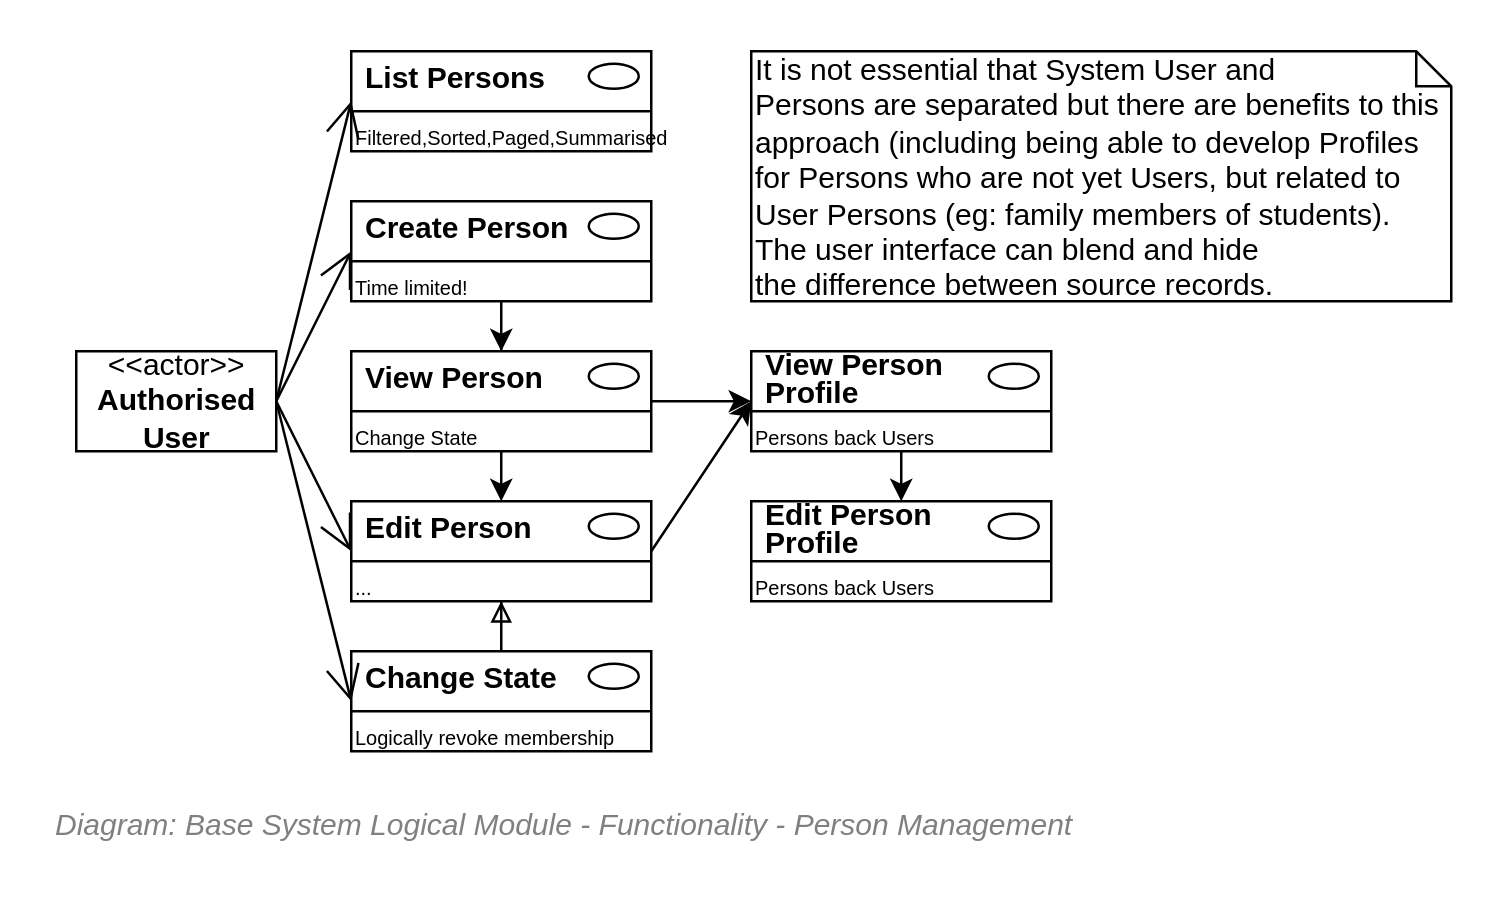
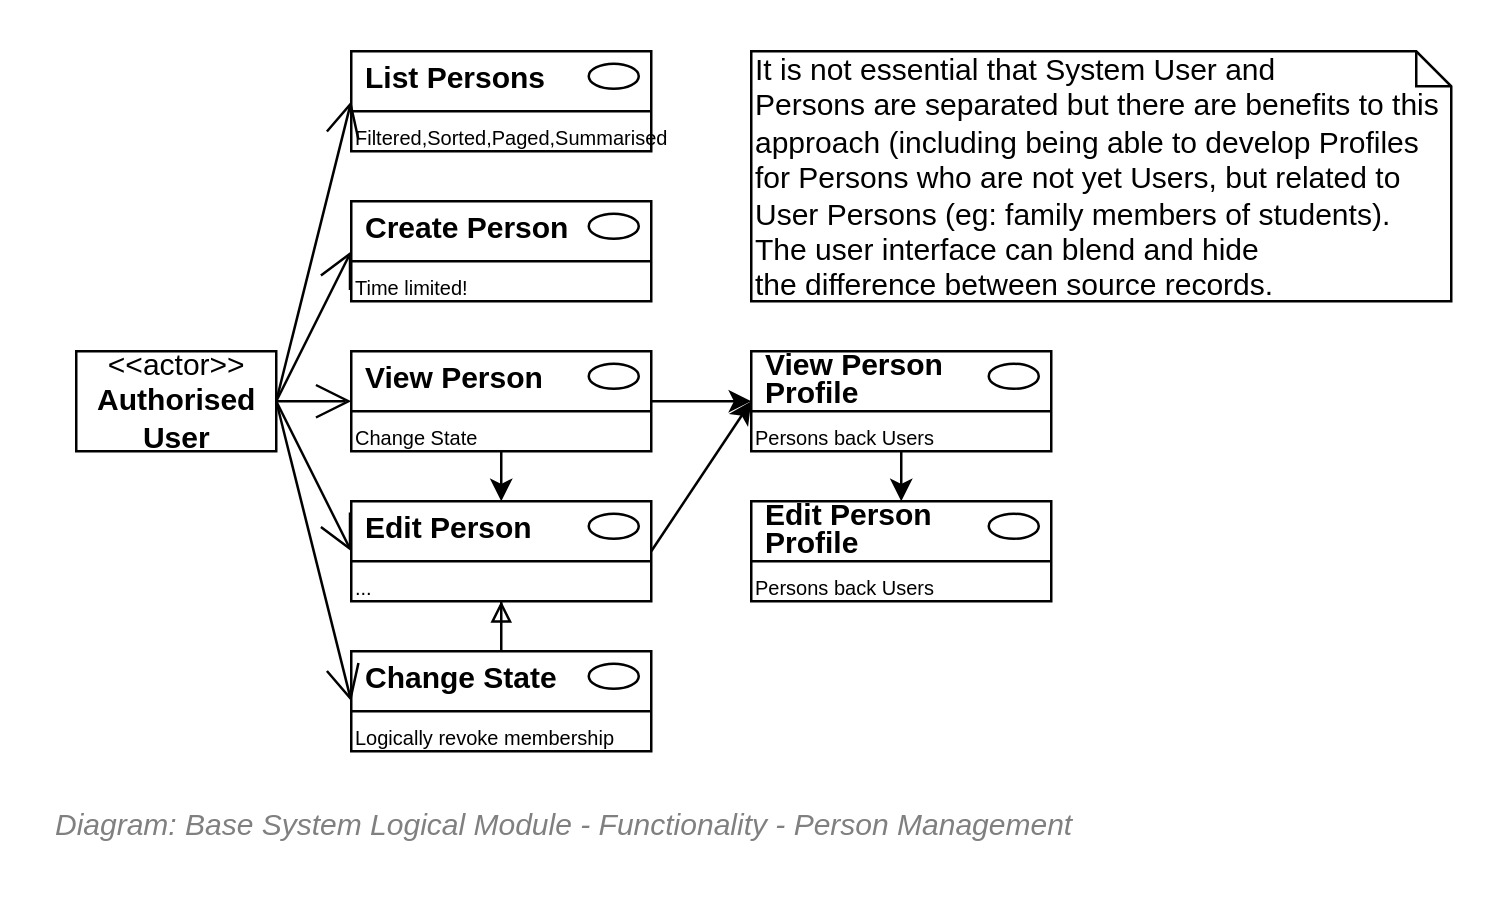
  <mxCell id="0" />
  <mxCell id="1" value="Diagram/Use Cases" parent="0" />
  <mxCell id="2" value="&amp;lt;&amp;lt;actor&amp;gt;&amp;gt;&lt;br&gt;&lt;b&gt;Authorised&lt;br&gt;User&lt;br&gt;&lt;/b&gt;" style="text;html=1;align=center;verticalAlign=middle;dashed=0;fillColor=#ffffff;strokeColor=#000000;" parent="1" vertex="1"><mxGeometry x="30" y="140" width="80" height="40" as="geometry" /></mxCell>
  <mxCell id="3" value="" style="fontStyle=1;align=left;verticalAlign=top;childLayout=stackLayout;horizontal=1;horizontalStack=0;resizeParent=1;resizeParentMax=0;resizeLast=0;marginBottom=0;" parent="1" vertex="1"><mxGeometry x="140" y="80" width="120" height="40" as="geometry" /></mxCell>
  <mxCell id="4" value="&lt;p style=&quot;line-height: 0.9;&quot;&gt;Create Person&lt;/p&gt;" style="html=1;align=left;spacingLeft=4;verticalAlign=middle;strokeColor=none;fillColor=none;fontStyle=1;spacingTop=2;" parent="3" vertex="1"><mxGeometry width="120" height="20" as="geometry" /></mxCell>
  <mxCell id="5" value="" style="shape=ellipse;" parent="4" vertex="1"><mxGeometry x="1" width="20" height="10" relative="1" as="geometry"><mxPoint x="-25" y="5" as="offset" /></mxGeometry></mxCell>
  <mxCell id="6" value="" style="line;strokeWidth=1;fillColor=none;align=left;verticalAlign=middle;spacingTop=-1;spacingLeft=3;spacingRight=3;rotatable=0;labelPosition=right;points=[];portConstraint=eastwest;" parent="3" vertex="1"><mxGeometry y="20" width="120" height="8" as="geometry" /></mxCell>
  <mxCell id="7" value="Time limited!" style="html=1;align=left;spacingLeft=4;verticalAlign=top;strokeColor=none;fillColor=none;fontSize=8;spacing=-2;" parent="3" vertex="1"><mxGeometry y="28" width="120" height="12" as="geometry" /></mxCell>
  <mxCell id="8" value="" style="endArrow=open;endFill=1;endSize=12;html=1;strokeColor=#000000;fontSize=12;entryX=0;entryY=1;entryDx=0;entryDy=0;exitX=1;exitY=0.5;exitDx=0;exitDy=0;" parent="1" source="2" target="4" edge="1"><mxGeometry width="160" relative="1" as="geometry"><mxPoint x="100" y="200" as="sourcePoint" /><mxPoint x="150" y="250" as="targetPoint" /></mxGeometry></mxCell>
  <mxCell id="9" value="" style="fontStyle=1;align=left;verticalAlign=top;childLayout=stackLayout;horizontal=1;horizontalStack=0;resizeParent=1;resizeParentMax=0;resizeLast=0;marginBottom=0;" parent="1" vertex="1"><mxGeometry x="140" y="140" width="120" height="40" as="geometry" /></mxCell>
  <mxCell id="10" value="&lt;p style=&quot;line-height: 0.9;&quot;&gt;View Person&lt;/p&gt;" style="html=1;align=left;spacingLeft=4;verticalAlign=middle;strokeColor=none;fillColor=none;fontStyle=1;spacingTop=2;" parent="9" vertex="1"><mxGeometry width="120" height="20" as="geometry" /></mxCell>
  <mxCell id="11" value="" style="shape=ellipse;" parent="10" vertex="1"><mxGeometry x="1" width="20" height="10" relative="1" as="geometry"><mxPoint x="-25" y="5" as="offset" /></mxGeometry></mxCell>
  <mxCell id="12" value="" style="line;strokeWidth=1;fillColor=none;align=left;verticalAlign=middle;spacingTop=-1;spacingLeft=3;spacingRight=3;rotatable=0;labelPosition=right;points=[];portConstraint=eastwest;" parent="9" vertex="1"><mxGeometry y="20" width="120" height="8" as="geometry" /></mxCell>
  <mxCell id="13" value="Change State" style="html=1;align=left;spacingLeft=4;verticalAlign=top;strokeColor=none;fillColor=none;fontSize=8;spacing=-2;" parent="9" vertex="1"><mxGeometry y="28" width="120" height="12" as="geometry" /></mxCell>
  <mxCell id="14" value="" style="fontStyle=1;align=left;verticalAlign=top;childLayout=stackLayout;horizontal=1;horizontalStack=0;resizeParent=1;resizeParentMax=0;resizeLast=0;marginBottom=0;" parent="1" vertex="1"><mxGeometry x="140" y="200" width="120" height="40" as="geometry" /></mxCell>
  <mxCell id="15" value="&lt;p style=&quot;line-height: 0.9;&quot;&gt;Edit Person&lt;/p&gt;" style="html=1;align=left;spacingLeft=4;verticalAlign=middle;strokeColor=none;fillColor=none;fontStyle=1;spacingTop=2;" parent="14" vertex="1"><mxGeometry width="120" height="20" as="geometry" /></mxCell>
  <mxCell id="16" value="" style="shape=ellipse;" parent="15" vertex="1"><mxGeometry x="1" width="20" height="10" relative="1" as="geometry"><mxPoint x="-25" y="5" as="offset" /></mxGeometry></mxCell>
  <mxCell id="17" value="" style="line;strokeWidth=1;fillColor=none;align=left;verticalAlign=middle;spacingTop=-1;spacingLeft=3;spacingRight=3;rotatable=0;labelPosition=right;points=[];portConstraint=eastwest;" parent="14" vertex="1"><mxGeometry y="20" width="120" height="8" as="geometry" /></mxCell>
  <mxCell id="18" value="..." style="html=1;align=left;spacingLeft=4;verticalAlign=top;strokeColor=none;fillColor=none;fontSize=8;spacing=-2;" parent="14" vertex="1"><mxGeometry y="28" width="120" height="12" as="geometry" /></mxCell>
+ <mxCell id="19" value="" style="endArrow=open;endFill=1;endSize=12;html=1;strokeColor=#000000;fontSize=12;entryX=0;entryY=1;entryDx=0;entryDy=0;exitX=1;exitY=0.5;exitDx=0;exitDy=0;" parent="1" source="2" target="10" edge="1"><mxGeometry width="160" relative="1" as="geometry"><mxPoint x="110" y="250" as="sourcePoint" /><mxPoint x="150" y="170" as="targetPoint" /></mxGeometry></mxCell>
  <mxCell id="20" value="" style="endArrow=open;endFill=1;endSize=12;html=1;strokeColor=#000000;fontSize=12;entryX=0;entryY=1;entryDx=0;entryDy=0;exitX=1;exitY=0.5;exitDx=0;exitDy=0;" parent="1" source="2" target="15" edge="1"><mxGeometry width="160" relative="1" as="geometry"><mxPoint x="100" y="240" as="sourcePoint" /><mxPoint x="100" y="330" as="targetPoint" /></mxGeometry></mxCell>
  <mxCell id="21" value="" style="fontStyle=1;align=left;verticalAlign=top;childLayout=stackLayout;horizontal=1;horizontalStack=0;resizeParent=1;resizeParentMax=0;resizeLast=0;marginBottom=0;" parent="1" vertex="1"><mxGeometry x="140" y="260" width="120" height="40" as="geometry" /></mxCell>
  <mxCell id="22" value="&lt;p style=&quot;line-height: 0.9;&quot;&gt;Change State&lt;/p&gt;" style="html=1;align=left;spacingLeft=4;verticalAlign=middle;strokeColor=none;fillColor=none;fontStyle=1;spacingTop=2;" parent="21" vertex="1"><mxGeometry width="120" height="20" as="geometry" /></mxCell>
  <mxCell id="23" value="" style="shape=ellipse;" parent="22" vertex="1"><mxGeometry x="1" width="20" height="10" relative="1" as="geometry"><mxPoint x="-25" y="5" as="offset" /></mxGeometry></mxCell>
  <mxCell id="24" value="" style="line;strokeWidth=1;fillColor=none;align=left;verticalAlign=middle;spacingTop=-1;spacingLeft=3;spacingRight=3;rotatable=0;labelPosition=right;points=[];portConstraint=eastwest;" parent="21" vertex="1"><mxGeometry y="20" width="120" height="8" as="geometry" /></mxCell>
  <mxCell id="25" value="Logically revoke membership" style="html=1;align=left;spacingLeft=4;verticalAlign=top;strokeColor=none;fillColor=none;fontSize=8;spacing=-2;" parent="21" vertex="1"><mxGeometry y="28" width="120" height="12" as="geometry" /></mxCell>
  <mxCell id="26" value="" style="endArrow=open;endFill=1;endSize=12;html=1;strokeColor=#000000;fontSize=12;entryX=0;entryY=1;entryDx=0;entryDy=0;exitX=1;exitY=0.5;exitDx=0;exitDy=0;" parent="1" source="2" target="22" edge="1"><mxGeometry width="160" relative="1" as="geometry"><mxPoint x="110" y="270" as="sourcePoint" /><mxPoint x="150" y="270" as="targetPoint" /></mxGeometry></mxCell>
- <mxCell id="27" style="edgeStyle=orthogonalEdgeStyle;rounded=0;orthogonalLoop=1;jettySize=auto;html=1;entryX=0.5;entryY=0;entryDx=0;entryDy=0;" parent="1" source="7" target="10" edge="1"><mxGeometry relative="1" as="geometry" /></mxCell>
  <mxCell id="28" style="edgeStyle=orthogonalEdgeStyle;rounded=0;orthogonalLoop=1;jettySize=auto;html=1;exitX=0.5;exitY=1;exitDx=0;exitDy=0;entryX=0.5;entryY=0;entryDx=0;entryDy=0;" parent="1" source="13" target="15" edge="1"><mxGeometry relative="1" as="geometry"><mxPoint x="200" y="220" as="targetPoint" /></mxGeometry></mxCell>
  <mxCell id="29" style="edgeStyle=orthogonalEdgeStyle;rounded=0;orthogonalLoop=1;jettySize=auto;html=1;entryX=0.5;entryY=1;entryDx=0;entryDy=0;endArrow=block;endFill=0;" parent="1" source="22" target="18" edge="1"><mxGeometry relative="1" as="geometry" /></mxCell>
  <mxCell id="30" value="" style="fontStyle=1;align=left;verticalAlign=top;childLayout=stackLayout;horizontal=1;horizontalStack=0;resizeParent=1;resizeParentMax=0;resizeLast=0;marginBottom=0;" parent="1" vertex="1"><mxGeometry x="300" y="200" width="120" height="40" as="geometry" /></mxCell>
  <mxCell id="31" value="&lt;p style=&quot;line-height: 0.9;&quot;&gt;Edit Person&lt;br&gt;Profile&lt;/p&gt;" style="html=1;align=left;spacingLeft=4;verticalAlign=middle;strokeColor=none;fillColor=none;fontStyle=1;spacingTop=2;" parent="30" vertex="1"><mxGeometry width="120" height="20" as="geometry" /></mxCell>
  <mxCell id="32" value="" style="shape=ellipse;" parent="31" vertex="1"><mxGeometry x="1" width="20" height="10" relative="1" as="geometry"><mxPoint x="-25" y="5" as="offset" /></mxGeometry></mxCell>
  <mxCell id="33" value="" style="line;strokeWidth=1;fillColor=none;align=left;verticalAlign=middle;spacingTop=-1;spacingLeft=3;spacingRight=3;rotatable=0;labelPosition=right;points=[];portConstraint=eastwest;" parent="30" vertex="1"><mxGeometry y="20" width="120" height="8" as="geometry" /></mxCell>
  <mxCell id="34" value="Persons back Users" style="html=1;align=left;spacingLeft=4;verticalAlign=top;strokeColor=none;fillColor=none;fontSize=8;spacing=-2;" parent="30" vertex="1"><mxGeometry y="28" width="120" height="12" as="geometry" /></mxCell>
  <mxCell id="35" value="" style="fontStyle=1;align=left;verticalAlign=top;childLayout=stackLayout;horizontal=1;horizontalStack=0;resizeParent=1;resizeParentMax=0;resizeLast=0;marginBottom=0;" parent="1" vertex="1"><mxGeometry x="300" y="140" width="120" height="40" as="geometry" /></mxCell>
  <mxCell id="36" value="&lt;p style=&quot;line-height: 0.9;&quot;&gt;View Person&lt;br&gt;Profile&lt;/p&gt;" style="html=1;align=left;spacingLeft=4;verticalAlign=middle;strokeColor=none;fillColor=none;fontStyle=1;spacingTop=2;" parent="35" vertex="1"><mxGeometry width="120" height="20" as="geometry" /></mxCell>
  <mxCell id="37" value="" style="shape=ellipse;" parent="36" vertex="1"><mxGeometry x="1" width="20" height="10" relative="1" as="geometry"><mxPoint x="-25" y="5" as="offset" /></mxGeometry></mxCell>
  <mxCell id="38" value="" style="line;strokeWidth=1;fillColor=none;align=left;verticalAlign=middle;spacingTop=-1;spacingLeft=3;spacingRight=3;rotatable=0;labelPosition=right;points=[];portConstraint=eastwest;" parent="35" vertex="1"><mxGeometry y="20" width="120" height="8" as="geometry" /></mxCell>
  <mxCell id="39" value="Persons back Users" style="html=1;align=left;spacingLeft=4;verticalAlign=top;strokeColor=none;fillColor=none;fontSize=8;spacing=-2;" parent="35" vertex="1"><mxGeometry y="28" width="120" height="12" as="geometry" /></mxCell>
  <mxCell id="40" style="edgeStyle=none;rounded=0;orthogonalLoop=1;jettySize=auto;html=1;entryX=0;entryY=1;entryDx=0;entryDy=0;" parent="1" target="36" edge="1"><mxGeometry relative="1" as="geometry"><mxPoint x="260" y="160" as="sourcePoint" /></mxGeometry></mxCell>
  <mxCell id="41" value="It is not essential that System User and &lt;br&gt;Persons are separated but there are benefits to this approach (including being able to develop Profiles&lt;br&gt;for Persons who are not yet Users, but related to User Persons (eg: family members of students).&lt;br&gt;The user interface can blend and hide &lt;br&gt;the difference between source records." style="shape=note;whiteSpace=wrap;html=1;size=14;verticalAlign=top;align=left;spacingTop=-6;strokeWidth=1;fillColor=none;fontSize=12;" parent="1" vertex="1"><mxGeometry x="300" y="20" width="280" height="100" as="geometry" /></mxCell>
  <mxCell id="42" value="" style="fontStyle=1;align=left;verticalAlign=top;childLayout=stackLayout;horizontal=1;horizontalStack=0;resizeParent=1;resizeParentMax=0;resizeLast=0;marginBottom=0;" parent="1" vertex="1"><mxGeometry x="140" y="20" width="120" height="40" as="geometry" /></mxCell>
  <mxCell id="43" value="&lt;p style=&quot;line-height: 0.9;&quot;&gt;List Persons&lt;/p&gt;" style="html=1;align=left;spacingLeft=4;verticalAlign=middle;strokeColor=none;fillColor=none;fontStyle=1;spacingTop=2;" parent="42" vertex="1"><mxGeometry width="120" height="20" as="geometry" /></mxCell>
  <mxCell id="44" value="" style="shape=ellipse;" parent="43" vertex="1"><mxGeometry x="1" width="20" height="10" relative="1" as="geometry"><mxPoint x="-25" y="5" as="offset" /></mxGeometry></mxCell>
  <mxCell id="45" value="" style="line;strokeWidth=1;fillColor=none;align=left;verticalAlign=middle;spacingTop=-1;spacingLeft=3;spacingRight=3;rotatable=0;labelPosition=right;points=[];portConstraint=eastwest;" parent="42" vertex="1"><mxGeometry y="20" width="120" height="8" as="geometry" /></mxCell>
  <mxCell id="46" value="Filtered,Sorted,Paged,Summarised" style="html=1;align=left;spacingLeft=4;verticalAlign=top;strokeColor=none;fillColor=none;fontSize=8;spacing=-2;" parent="42" vertex="1"><mxGeometry y="28" width="120" height="12" as="geometry" /></mxCell>
  <mxCell id="47" value="" style="endArrow=open;endFill=1;endSize=12;html=1;strokeColor=#000000;fontSize=12;entryX=0;entryY=1;entryDx=0;entryDy=0;exitX=1;exitY=0.5;exitDx=0;exitDy=0;" parent="1" source="2" target="43" edge="1"><mxGeometry width="160" relative="1" as="geometry"><mxPoint x="110" y="210" as="sourcePoint" /><mxPoint x="150" y="90" as="targetPoint" /></mxGeometry></mxCell>
  <mxCell id="48" style="rounded=0;orthogonalLoop=1;jettySize=auto;html=1;entryX=0;entryY=1;entryDx=0;entryDy=0;exitX=1;exitY=1;exitDx=0;exitDy=0;" parent="1" source="15" target="36" edge="1"><mxGeometry relative="1" as="geometry" /></mxCell>
  <mxCell id="49" style="edgeStyle=none;rounded=0;orthogonalLoop=1;jettySize=auto;html=1;entryX=0.5;entryY=0;entryDx=0;entryDy=0;" parent="1" source="39" target="31" edge="1"><mxGeometry relative="1" as="geometry" /></mxCell>
  <mxCell id="50" value="Title/Diagram" parent="0" />
  <mxCell id="51" value="&lt;font style=&quot;font-size: 12px&quot;&gt;&lt;span style=&quot;font-size: 12px&quot;&gt;Diagram: Base System Logical Module -&amp;nbsp;&lt;/span&gt;&lt;span style=&quot;font-size: 12px&quot;&gt;Functionality -&amp;nbsp;&lt;/span&gt;Person Management&lt;/font&gt;" style="text;strokeColor=none;fillColor=none;html=1;fontSize=12;fontStyle=2;verticalAlign=middle;align=left;shadow=0;glass=0;comic=0;opacity=30;fontColor=#808080;" parent="50" vertex="1"><mxGeometry x="20" y="320" width="520" height="20" as="geometry" /></mxCell>
  <mxCell id="52" value="About" parent="0" />
